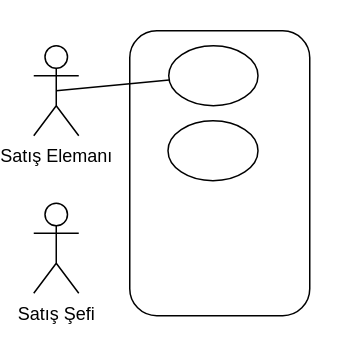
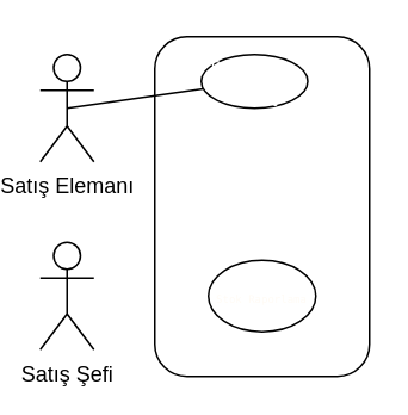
  <mxCell id="0" />
  <mxCell id="1" parent="0" />
  <mxCell id="2" value="Satış Elemanı" style="shape=umlActor;verticalLabelPosition=bottom;verticalAlign=top;html=1;outlineConnect=0;" vertex="1" parent="1"><mxGeometry x="20" y="30" width="30" height="60" as="geometry" /></mxCell>
  <mxCell id="3" value="Satış Şefi&lt;br&gt;" style="shape=umlActor;verticalLabelPosition=bottom;verticalAlign=top;html=1;outlineConnect=0;" vertex="1" parent="1"><mxGeometry x="20" y="135" width="30" height="60" as="geometry" /></mxCell>
  <mxCell id="4" value="" style="rounded=1;whiteSpace=wrap;html=1;fillColor=none;" vertex="1" parent="1"><mxGeometry x="84" y="20" width="120" height="190" as="geometry" /></mxCell>
- <mxCell id="5" value="&lt;font face=&quot;monospace&quot; style=&quot;font-size: 10px&quot;&gt;&lt;font color=&quot;#ffffff&quot;&gt;Sipariş&amp;nbsp;&lt;br&gt;Giriş&lt;/font&gt;&lt;br&gt;&lt;/font&gt;" style="ellipse;whiteSpace=wrap;html=1;fillColor=none;" vertex="1" parent="1"><mxGeometry x="110" y="30" width="59.5" height="40" as="geometry" /></mxCell>
+ <mxCell id="5" value="&lt;font face=&quot;monospace&quot; style=&quot;font-size: 10px&quot;&gt;&lt;font color=&quot;#ffffff&quot;&gt;Sipariş&amp;nbsp;&lt;br&gt;Giriş&lt;/font&gt;&lt;br&gt;&lt;/font&gt;" style="ellipse;whiteSpace=wrap;html=1;fillColor=none;" vertex="1" parent="1"><mxGeometry x="110" y="30" width="59.5" height="30" as="geometry" /></mxCell>
+ <mxCell id="6" value="&lt;font color=&quot;#fffbf5&quot; face=&quot;monospace&quot;&gt;&lt;span style=&quot;font-size: 6px&quot;&gt;Stok Raporlama&lt;/span&gt;&lt;/font&gt;" style="ellipse;whiteSpace=wrap;html=1;fillColor=none;" vertex="1" parent="1"><mxGeometry x="114" y="145" width="60" height="40" as="geometry" /></mxCell>
  <mxCell id="7" value="" style="endArrow=none;html=1;exitX=0.5;exitY=0.5;exitDx=0;exitDy=0;exitPerimeter=0;" edge="1" parent="1" source="2" target="5"><mxGeometry width="50" height="50" relative="1" as="geometry"><mxPoint x="180" y="210" as="sourcePoint" /><mxPoint x="230" y="160" as="targetPoint" /></mxGeometry></mxCell>
- <mxCell id="8" value="&lt;span style=&quot;font-family: monospace&quot;&gt;&lt;font style=&quot;font-size: 8px&quot; color=&quot;#ffffff&quot;&gt;Sipariş İptal&lt;/font&gt;&lt;/span&gt;" style="ellipse;whiteSpace=wrap;html=1;fillColor=none;strokeOpacity=100;" vertex="1" parent="1"><mxGeometry x="109.5" y="80" width="60" height="40" as="geometry" /></mxCell>
